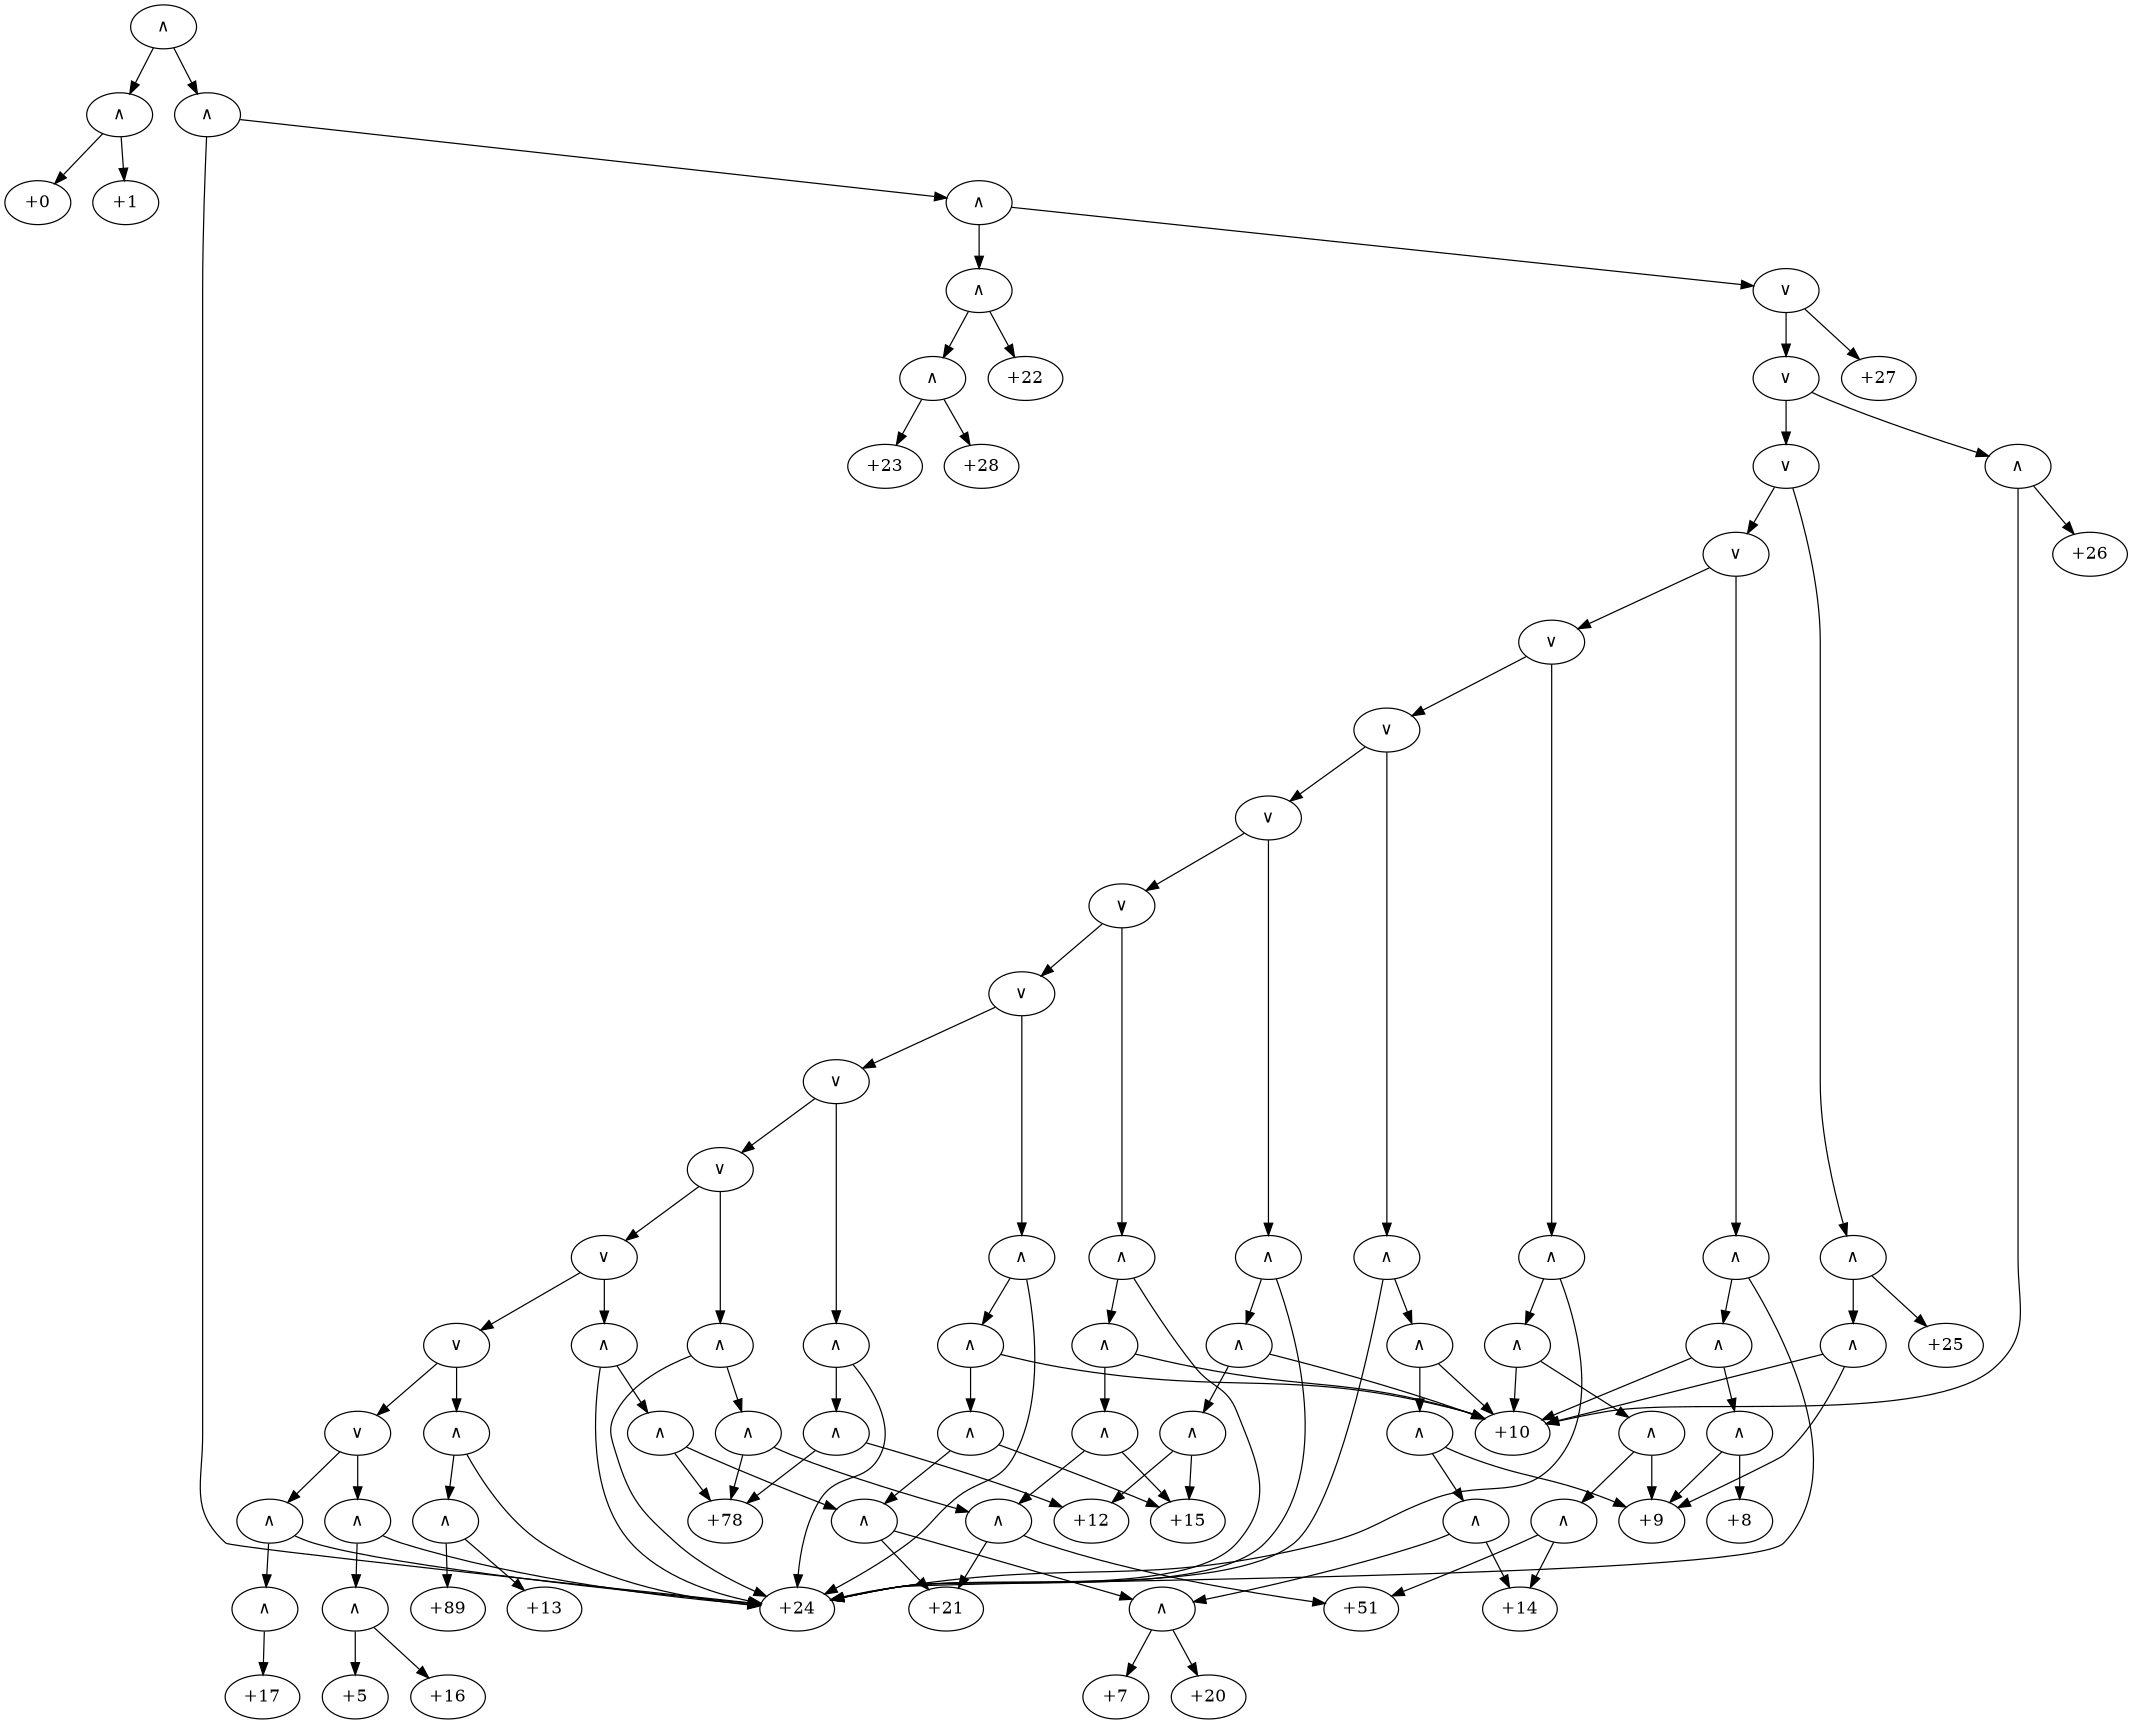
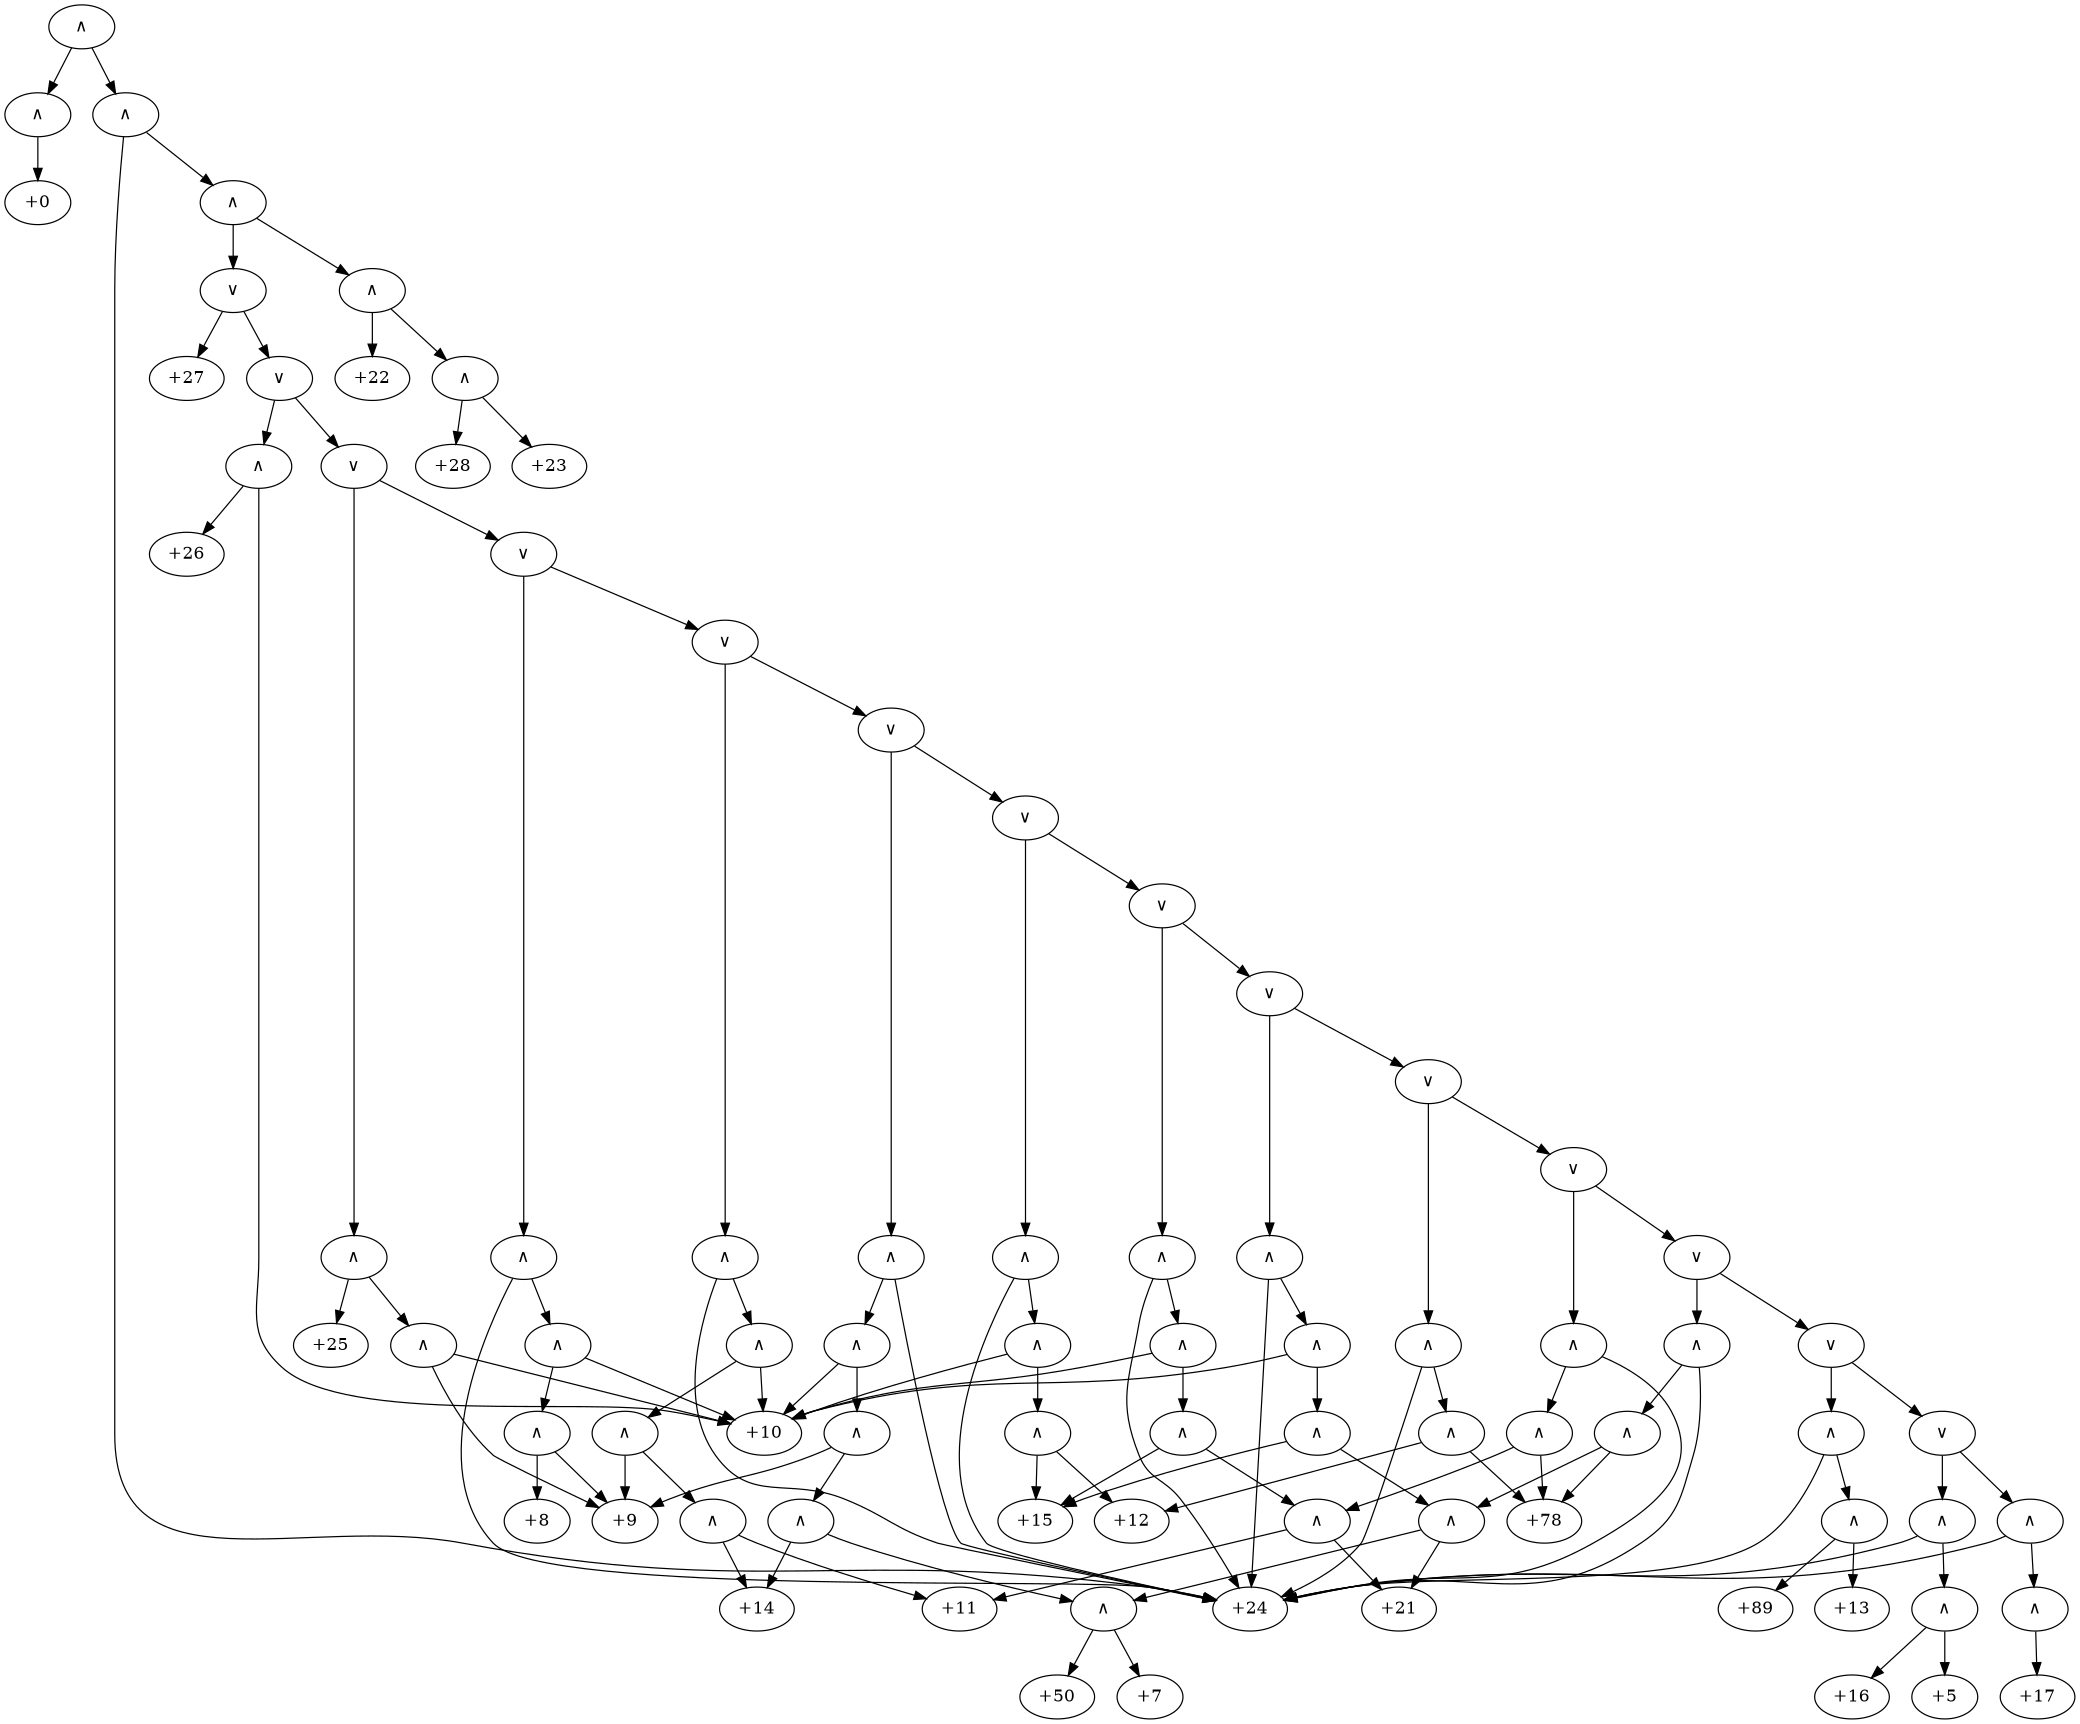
  digraph {
    n1 [label="+0"]
-   n2 [label="+1"]
    n3 [label="∧"]
    n4 [label="+24"]
    n5 [label="+27"]
    n6 [label="+26"]
    n7 [label="+10"]
    n8 [label="∧"]
    n9 [label="+25"]
    n10 [label="+9"]
    n11 [label="∧"]
    n12 [label="∧"]
    n13 [label="+8"]
    n14 [label="∧"]
    n15 [label="∧"]
    n16 [label="∧"]
    n17 [label="+14"]
-   n18 [label="+51"]
+   n18 [label="+11"]
    n19 [label="∧"]
    n20 [label="∧"]
    n21 [label="∧"]
    n22 [label="∧"]
-   n23 [label="+20"]
+   n23 [label="+50"]
    n24 [label="+7"]
    n25 [label="∧"]
    n26 [label="∧"]
    n27 [label="∧"]
    n28 [label="∧"]
    n29 [label="∧"]
    n30 [label="+15"]
    n31 [label="+12"]
    n32 [label="∧"]
    n33 [label="∧"]
    n34 [label="∧"]
    n35 [label="+21"]
    n36 [label="∧"]
    n37 [label="∧"]
    n38 [label="∧"]
    n39 [label="∧"]
    n40 [label="∧"]
    n41 [label="∧"]
    n42 [label="∧"]
    n43 [label="∧"]
    n44 [label="+78"]
    n45 [label="∧"]
    n46 [label="∧"]
    n47 [label="∧"]
    n48 [label="∧"]
    n49 [label="∧"]
    n50 [label="∧"]
    n51 [label="+89"]
    n52 [label="+13"]
    n53 [label="∧"]
    n54 [label="∧"]
    n55 [label="+16"]
    n56 [label="+5"]
    n57 [label="∧"]
    n58 [label="∧"]
    n59 [label="+17"]
    n60 [label="∧"]
    n61 [label="∧"]
    n62 [label="∨"]
    n63 [label="∨"]
    n64 [label="∨"]
    n65 [label="∨"]
    n66 [label="∨"]
    n67 [label="∨"]
    n68 [label="∨"]
    n69 [label="∨"]
    n70 [label="∨"]
    n71 [label="∨"]
    n72 [label="∨"]
    n73 [label="∨"]
    n74 [label="∨"]
    n75 [label="∨"]
    n76 [label="+22"]
    n77 [label="+28"]
    n78 [label="+23"]
    n79 [label="∧"]
    n80 [label="∧"]
    n81 [label="∧"]
    n82 [label="∧"]
    n83 [label="∧"]
    n3 -> n1
-   n3 -> n2
    n8 -> n6
    n8 -> n7
    n11 -> n7
    n11 -> n10
    n12 -> n9
    n12 -> n11
    n14 -> n10
    n14 -> n13
    n15 -> n7
    n15 -> n14
    n16 -> n4
    n16 -> n15
    n19 -> n17
    n19 -> n18
    n20 -> n10
    n20 -> n19
    n21 -> n7
    n21 -> n20
    n22 -> n4
    n22 -> n21
    n25 -> n23
    n25 -> n24
    n26 -> n17
    n26 -> n25
    n27 -> n10
    n27 -> n26
    n28 -> n7
    n28 -> n27
    n29 -> n4
    n29 -> n28
    n32 -> n30
    n32 -> n31
    n33 -> n7
    n33 -> n32
    n34 -> n4
    n34 -> n33
    n36 -> n18
    n36 -> n35
    n37 -> n30
    n37 -> n36
    n38 -> n7
    n38 -> n37
    n39 -> n4
    n39 -> n38
    n40 -> n25
    n40 -> n35
    n41 -> n30
    n41 -> n40
    n42 -> n7
    n42 -> n41
    n43 -> n4
    n43 -> n42
    n45 -> n31
    n45 -> n44
    n46 -> n4
    n46 -> n45
    n47 -> n36
    n47 -> n44
    n48 -> n4
    n48 -> n47
    n49 -> n40
    n49 -> n44
    n50 -> n4
    n50 -> n49
    n53 -> n51
    n53 -> n52
    n54 -> n4
    n54 -> n53
    n57 -> n55
    n57 -> n56
    n58 -> n4
    n58 -> n57
    n60 -> n59
    n61 -> n4
    n61 -> n60
    n62 -> n58
    n62 -> n61
    n63 -> n54
    n63 -> n62
    n64 -> n50
    n64 -> n63
    n65 -> n48
    n65 -> n64
    n66 -> n46
    n66 -> n65
    n67 -> n43
    n67 -> n66
    n68 -> n39
    n68 -> n67
    n69 -> n34
    n69 -> n68
    n70 -> n29
    n70 -> n69
    n71 -> n22
    n71 -> n70
    n72 -> n16
    n72 -> n71
    n73 -> n12
    n73 -> n72
    n74 -> n8
    n74 -> n73
    n75 -> n5
    n75 -> n74
    n79 -> n77
    n79 -> n78
    n80 -> n76
    n80 -> n79
    n81 -> n75
    n81 -> n80
    n82 -> n4
    n82 -> n81
    n83 -> n3
    n83 -> n82
  }
